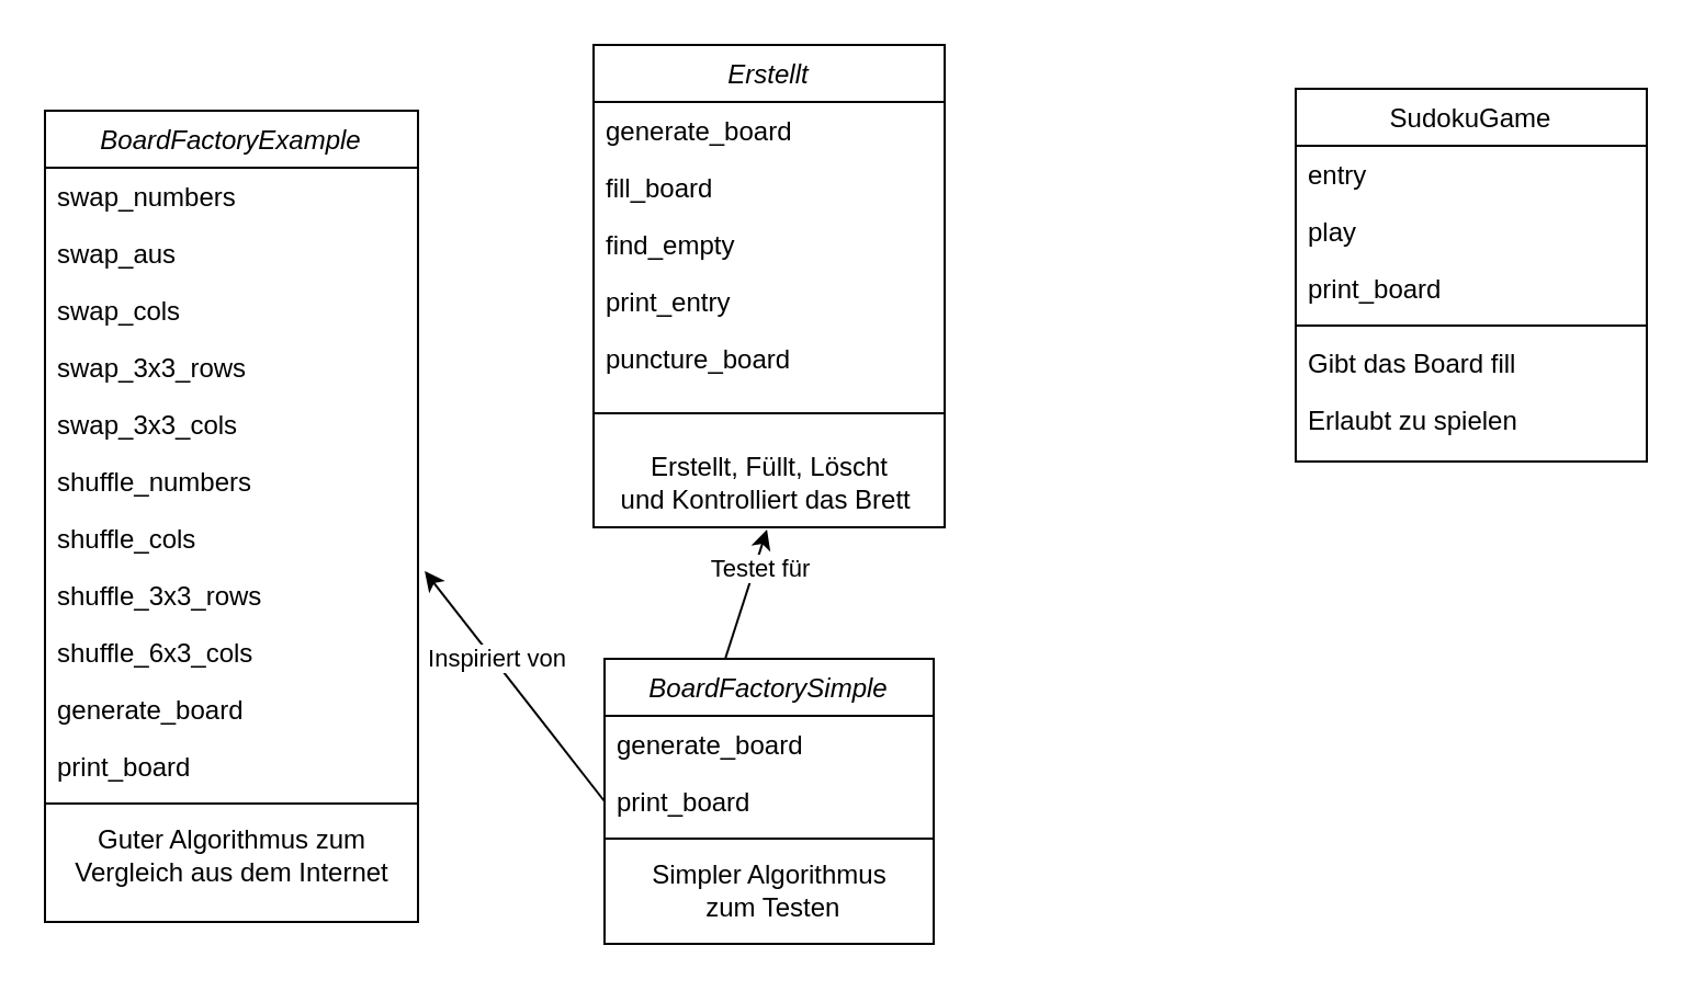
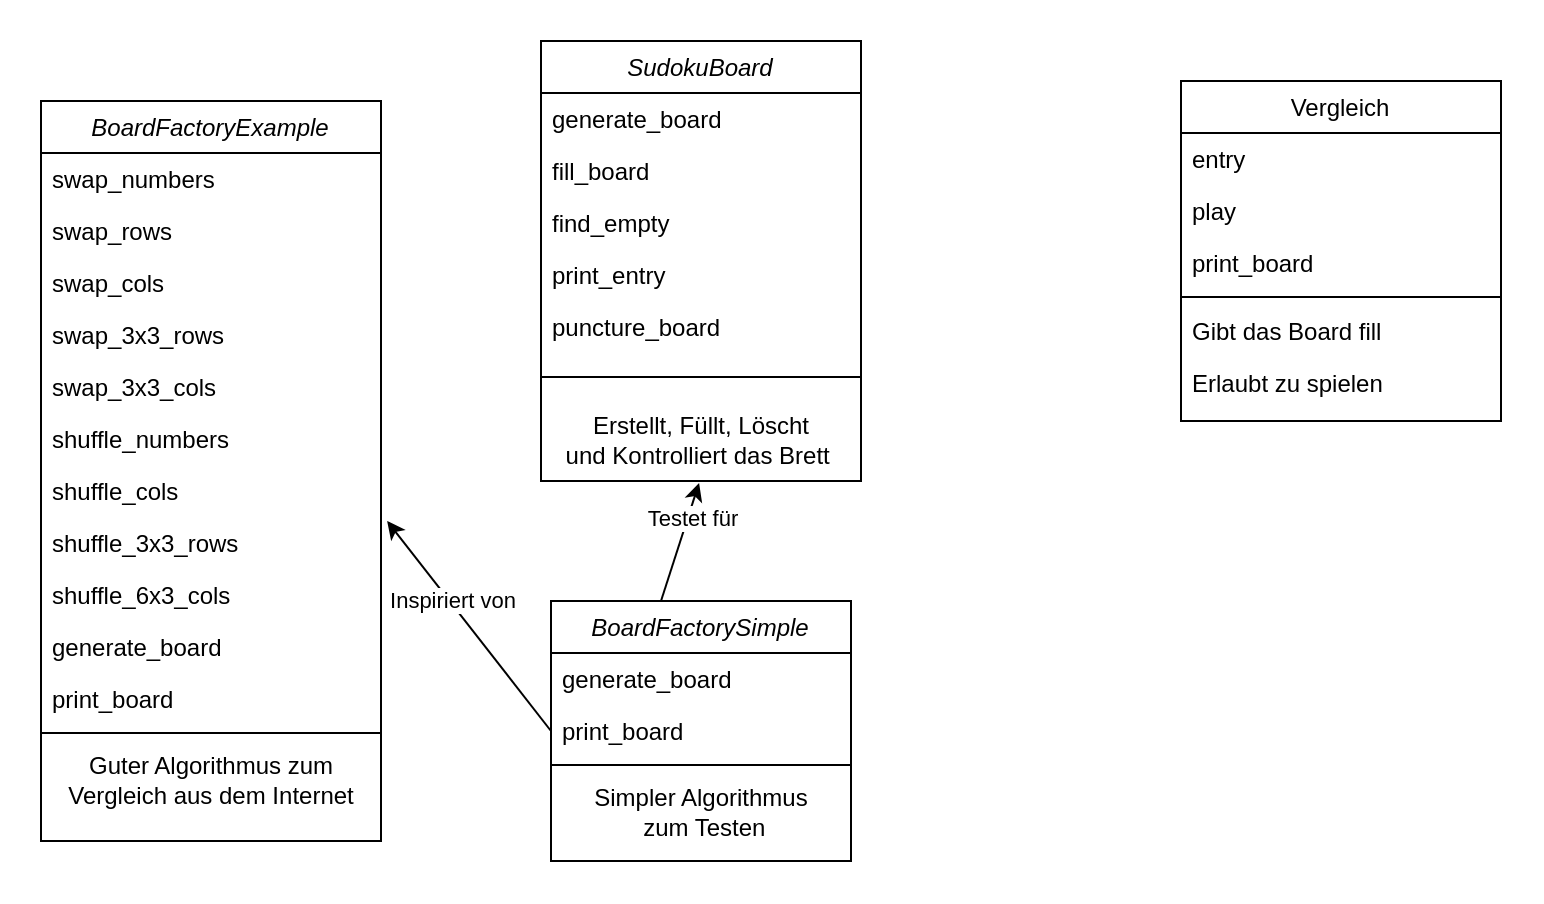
  <mxCell id="0" />
  <mxCell id="1" parent="0" />
- <mxCell id="2" value="Erstellt" style="swimlane;fontStyle=2;align=center;verticalAlign=top;childLayout=stackLayout;horizontal=1;startSize=26;horizontalStack=0;resizeParent=1;resizeLast=0;collapsible=1;marginBottom=0;rounded=0;shadow=0;strokeWidth=1;" parent="1" vertex="1"><mxGeometry x="270" y="20" width="160" height="220" as="geometry"><mxRectangle x="230" y="140" width="160" height="26" as="alternateBounds" /></mxGeometry></mxCell>
+ <mxCell id="2" value="SudokuBoard" style="swimlane;fontStyle=2;align=center;verticalAlign=top;childLayout=stackLayout;horizontal=1;startSize=26;horizontalStack=0;resizeParent=1;resizeLast=0;collapsible=1;marginBottom=0;rounded=0;shadow=0;strokeWidth=1;" parent="1" vertex="1"><mxGeometry x="270" y="20" width="160" height="220" as="geometry"><mxRectangle x="230" y="140" width="160" height="26" as="alternateBounds" /></mxGeometry></mxCell>
  <mxCell id="3" value="generate_board" style="text;align=left;verticalAlign=top;spacingLeft=4;spacingRight=4;overflow=hidden;rotatable=0;points=[[0,0.5],[1,0.5]];portConstraint=eastwest;" parent="2" vertex="1"><mxGeometry y="26" width="160" height="26" as="geometry" /></mxCell>
  <mxCell id="4" value="fill_board" style="text;align=left;verticalAlign=top;spacingLeft=4;spacingRight=4;overflow=hidden;rotatable=0;points=[[0,0.5],[1,0.5]];portConstraint=eastwest;rounded=0;shadow=0;html=0;" parent="2" vertex="1"><mxGeometry y="52" width="160" height="26" as="geometry" /></mxCell>
  <mxCell id="5" value="find_empty" style="text;align=left;verticalAlign=top;spacingLeft=4;spacingRight=4;overflow=hidden;rotatable=0;points=[[0,0.5],[1,0.5]];portConstraint=eastwest;rounded=0;shadow=0;html=0;" parent="2" vertex="1"><mxGeometry y="78" width="160" height="26" as="geometry" /></mxCell>
  <mxCell id="6" value="print_entry" style="text;align=left;verticalAlign=top;spacingLeft=4;spacingRight=4;overflow=hidden;rotatable=0;points=[[0,0.5],[1,0.5]];portConstraint=eastwest;rounded=0;shadow=0;html=0;" vertex="1" parent="2"><mxGeometry y="104" width="160" height="26" as="geometry" /></mxCell>
  <mxCell id="7" value="puncture_board" style="text;align=left;verticalAlign=top;spacingLeft=4;spacingRight=4;overflow=hidden;rotatable=0;points=[[0,0.5],[1,0.5]];portConstraint=eastwest;rounded=0;shadow=0;html=0;" vertex="1" parent="2"><mxGeometry y="130" width="160" height="26" as="geometry" /></mxCell>
  <mxCell id="8" value="" style="line;html=1;strokeWidth=1;align=left;verticalAlign=middle;spacingTop=-1;spacingLeft=3;spacingRight=3;rotatable=0;labelPosition=right;points=[];portConstraint=eastwest;" parent="2" vertex="1"><mxGeometry y="156" width="160" height="24" as="geometry" /></mxCell>
  <mxCell id="9" value="Erstellt, Füllt, Löscht&lt;br&gt;und Kontrolliert das Brett&amp;nbsp;" style="text;html=1;align=center;verticalAlign=middle;resizable=0;points=[];autosize=1;strokeColor=none;fillColor=none;" vertex="1" parent="2"><mxGeometry y="180" width="160" height="40" as="geometry" /></mxCell>
- <mxCell id="10" value="SudokuGame" style="swimlane;fontStyle=0;align=center;verticalAlign=top;childLayout=stackLayout;horizontal=1;startSize=26;horizontalStack=0;resizeParent=1;resizeLast=0;collapsible=1;marginBottom=0;rounded=0;shadow=0;strokeWidth=1;" parent="1" vertex="1"><mxGeometry x="590" y="40" width="160" height="170" as="geometry"><mxRectangle x="550" y="140" width="160" height="26" as="alternateBounds" /></mxGeometry></mxCell>
+ <mxCell id="10" value="Vergleich" style="swimlane;fontStyle=0;align=center;verticalAlign=top;childLayout=stackLayout;horizontal=1;startSize=26;horizontalStack=0;resizeParent=1;resizeLast=0;collapsible=1;marginBottom=0;rounded=0;shadow=0;strokeWidth=1;" parent="1" vertex="1"><mxGeometry x="590" y="40" width="160" height="170" as="geometry"><mxRectangle x="550" y="140" width="160" height="26" as="alternateBounds" /></mxGeometry></mxCell>
  <mxCell id="11" value="entry" style="text;align=left;verticalAlign=top;spacingLeft=4;spacingRight=4;overflow=hidden;rotatable=0;points=[[0,0.5],[1,0.5]];portConstraint=eastwest;" parent="10" vertex="1"><mxGeometry y="26" width="160" height="26" as="geometry" /></mxCell>
  <mxCell id="12" value="play" style="text;align=left;verticalAlign=top;spacingLeft=4;spacingRight=4;overflow=hidden;rotatable=0;points=[[0,0.5],[1,0.5]];portConstraint=eastwest;rounded=0;shadow=0;html=0;" parent="10" vertex="1"><mxGeometry y="52" width="160" height="26" as="geometry" /></mxCell>
  <mxCell id="13" value="print_board" style="text;align=left;verticalAlign=top;spacingLeft=4;spacingRight=4;overflow=hidden;rotatable=0;points=[[0,0.5],[1,0.5]];portConstraint=eastwest;rounded=0;shadow=0;html=0;" parent="10" vertex="1"><mxGeometry y="78" width="160" height="26" as="geometry" /></mxCell>
  <mxCell id="14" value="" style="line;html=1;strokeWidth=1;align=left;verticalAlign=middle;spacingTop=-1;spacingLeft=3;spacingRight=3;rotatable=0;labelPosition=right;points=[];portConstraint=eastwest;" parent="10" vertex="1"><mxGeometry y="104" width="160" height="8" as="geometry" /></mxCell>
  <mxCell id="15" value="Gibt das Board fill" style="text;align=left;verticalAlign=top;spacingLeft=4;spacingRight=4;overflow=hidden;rotatable=0;points=[[0,0.5],[1,0.5]];portConstraint=eastwest;" parent="10" vertex="1"><mxGeometry y="112" width="160" height="26" as="geometry" /></mxCell>
  <mxCell id="16" value="Erlaubt zu spielen" style="text;align=left;verticalAlign=top;spacingLeft=4;spacingRight=4;overflow=hidden;rotatable=0;points=[[0,0.5],[1,0.5]];portConstraint=eastwest;" parent="10" vertex="1"><mxGeometry y="138" width="160" height="26" as="geometry" /></mxCell>
  <mxCell id="17" value="BoardFactoryExample" style="swimlane;fontStyle=2;align=center;verticalAlign=top;childLayout=stackLayout;horizontal=1;startSize=26;horizontalStack=0;resizeParent=1;resizeLast=0;collapsible=1;marginBottom=0;rounded=0;shadow=0;strokeWidth=1;" vertex="1" parent="1"><mxGeometry x="20" y="50" width="170" height="370" as="geometry"><mxRectangle x="230" y="140" width="160" height="26" as="alternateBounds" /></mxGeometry></mxCell>
  <mxCell id="18" value="swap_numbers" style="text;align=left;verticalAlign=top;spacingLeft=4;spacingRight=4;overflow=hidden;rotatable=0;points=[[0,0.5],[1,0.5]];portConstraint=eastwest;" vertex="1" parent="17"><mxGeometry y="26" width="170" height="26" as="geometry" /></mxCell>
- <mxCell id="19" value="swap_aus" style="text;align=left;verticalAlign=top;spacingLeft=4;spacingRight=4;overflow=hidden;rotatable=0;points=[[0,0.5],[1,0.5]];portConstraint=eastwest;rounded=0;shadow=0;html=0;" vertex="1" parent="17"><mxGeometry y="52" width="170" height="26" as="geometry" /></mxCell>
+ <mxCell id="19" value="swap_rows" style="text;align=left;verticalAlign=top;spacingLeft=4;spacingRight=4;overflow=hidden;rotatable=0;points=[[0,0.5],[1,0.5]];portConstraint=eastwest;rounded=0;shadow=0;html=0;" vertex="1" parent="17"><mxGeometry y="52" width="170" height="26" as="geometry" /></mxCell>
  <mxCell id="20" value="swap_cols" style="text;align=left;verticalAlign=top;spacingLeft=4;spacingRight=4;overflow=hidden;rotatable=0;points=[[0,0.5],[1,0.5]];portConstraint=eastwest;rounded=0;shadow=0;html=0;" vertex="1" parent="17"><mxGeometry y="78" width="170" height="26" as="geometry" /></mxCell>
  <mxCell id="21" value="swap_3x3_rows" style="text;align=left;verticalAlign=top;spacingLeft=4;spacingRight=4;overflow=hidden;rotatable=0;points=[[0,0.5],[1,0.5]];portConstraint=eastwest;rounded=0;shadow=0;html=0;" vertex="1" parent="17"><mxGeometry y="104" width="170" height="26" as="geometry" /></mxCell>
  <mxCell id="22" value="swap_3x3_cols" style="text;align=left;verticalAlign=top;spacingLeft=4;spacingRight=4;overflow=hidden;rotatable=0;points=[[0,0.5],[1,0.5]];portConstraint=eastwest;rounded=0;shadow=0;html=0;" vertex="1" parent="17"><mxGeometry y="130" width="170" height="26" as="geometry" /></mxCell>
  <mxCell id="23" value="shuffle_numbers" style="text;align=left;verticalAlign=top;spacingLeft=4;spacingRight=4;overflow=hidden;rotatable=0;points=[[0,0.5],[1,0.5]];portConstraint=eastwest;rounded=0;shadow=0;html=0;" vertex="1" parent="17"><mxGeometry y="156" width="170" height="26" as="geometry" /></mxCell>
  <mxCell id="24" value="shuffle_cols" style="text;align=left;verticalAlign=top;spacingLeft=4;spacingRight=4;overflow=hidden;rotatable=0;points=[[0,0.5],[1,0.5]];portConstraint=eastwest;rounded=0;shadow=0;html=0;" vertex="1" parent="17"><mxGeometry y="182" width="170" height="26" as="geometry" /></mxCell>
  <mxCell id="25" value="shuffle_3x3_rows" style="text;align=left;verticalAlign=top;spacingLeft=4;spacingRight=4;overflow=hidden;rotatable=0;points=[[0,0.5],[1,0.5]];portConstraint=eastwest;rounded=0;shadow=0;html=0;" vertex="1" parent="17"><mxGeometry y="208" width="170" height="26" as="geometry" /></mxCell>
  <mxCell id="26" value="shuffle_6x3_cols" style="text;align=left;verticalAlign=top;spacingLeft=4;spacingRight=4;overflow=hidden;rotatable=0;points=[[0,0.5],[1,0.5]];portConstraint=eastwest;rounded=0;shadow=0;html=0;" vertex="1" parent="17"><mxGeometry y="234" width="170" height="26" as="geometry" /></mxCell>
  <mxCell id="27" value="generate_board" style="text;align=left;verticalAlign=top;spacingLeft=4;spacingRight=4;overflow=hidden;rotatable=0;points=[[0,0.5],[1,0.5]];portConstraint=eastwest;rounded=0;shadow=0;html=0;" vertex="1" parent="17"><mxGeometry y="260" width="170" height="26" as="geometry" /></mxCell>
  <mxCell id="28" value="print_board" style="text;align=left;verticalAlign=top;spacingLeft=4;spacingRight=4;overflow=hidden;rotatable=0;points=[[0,0.5],[1,0.5]];portConstraint=eastwest;rounded=0;shadow=0;html=0;" vertex="1" parent="17"><mxGeometry y="286" width="170" height="26" as="geometry" /></mxCell>
  <mxCell id="29" value="" style="line;html=1;strokeWidth=1;align=left;verticalAlign=middle;spacingTop=-1;spacingLeft=3;spacingRight=3;rotatable=0;labelPosition=right;points=[];portConstraint=eastwest;" vertex="1" parent="17"><mxGeometry y="312" width="170" height="8" as="geometry" /></mxCell>
  <mxCell id="30" value="Guter Algorithmus zum &lt;br&gt;Vergleich aus dem Internet" style="text;html=1;align=center;verticalAlign=middle;resizable=0;points=[];autosize=1;strokeColor=none;fillColor=none;" vertex="1" parent="17"><mxGeometry y="320" width="170" height="40" as="geometry" /></mxCell>
  <mxCell id="31" value="BoardFactorySimple" style="swimlane;fontStyle=2;align=center;verticalAlign=top;childLayout=stackLayout;horizontal=1;startSize=26;horizontalStack=0;resizeParent=1;resizeLast=0;collapsible=1;marginBottom=0;rounded=0;shadow=0;strokeWidth=1;" vertex="1" parent="1"><mxGeometry x="275" y="300" width="150" height="130" as="geometry"><mxRectangle x="230" y="140" width="160" height="26" as="alternateBounds" /></mxGeometry></mxCell>
  <mxCell id="32" value="generate_board" style="text;align=left;verticalAlign=top;spacingLeft=4;spacingRight=4;overflow=hidden;rotatable=0;points=[[0,0.5],[1,0.5]];portConstraint=eastwest;rounded=0;shadow=0;html=0;" vertex="1" parent="31"><mxGeometry y="26" width="150" height="26" as="geometry" /></mxCell>
  <mxCell id="33" value="print_board" style="text;align=left;verticalAlign=top;spacingLeft=4;spacingRight=4;overflow=hidden;rotatable=0;points=[[0,0.5],[1,0.5]];portConstraint=eastwest;rounded=0;shadow=0;html=0;" vertex="1" parent="31"><mxGeometry y="52" width="150" height="26" as="geometry" /></mxCell>
  <mxCell id="34" value="" style="line;html=1;strokeWidth=1;align=left;verticalAlign=middle;spacingTop=-1;spacingLeft=3;spacingRight=3;rotatable=0;labelPosition=right;points=[];portConstraint=eastwest;" vertex="1" parent="31"><mxGeometry y="78" width="150" height="8" as="geometry" /></mxCell>
  <mxCell id="35" value="Simpler Algorithmus&lt;br&gt;&amp;nbsp;zum Testen" style="text;html=1;align=center;verticalAlign=middle;resizable=0;points=[];autosize=1;strokeColor=none;fillColor=none;" vertex="1" parent="31"><mxGeometry y="86" width="150" height="40" as="geometry" /></mxCell>
  <mxCell id="36" value="" style="endArrow=classic;html=1;rounded=0;entryX=1.018;entryY=0.077;entryDx=0;entryDy=0;entryPerimeter=0;exitX=0;exitY=0.5;exitDx=0;exitDy=0;" edge="1" parent="1" source="33" target="25"><mxGeometry width="50" height="50" relative="1" as="geometry"><mxPoint x="210" y="380" as="sourcePoint" /><mxPoint x="260" y="330" as="targetPoint" /></mxGeometry></mxCell>
  <mxCell id="37" value="Inspiriert von" style="edgeLabel;html=1;align=center;verticalAlign=middle;resizable=0;points=[];" vertex="1" connectable="0" parent="36"><mxGeometry x="0.224" y="-1" relative="1" as="geometry"><mxPoint as="offset" /></mxGeometry></mxCell>
  <mxCell id="38" value="" style="endArrow=classic;html=1;rounded=0;entryX=0.494;entryY=1.025;entryDx=0;entryDy=0;entryPerimeter=0;" edge="1" parent="1" target="9"><mxGeometry width="50" height="50" relative="1" as="geometry"><mxPoint x="330" y="300" as="sourcePoint" /><mxPoint x="380" y="250" as="targetPoint" /><Array as="points" /></mxGeometry></mxCell>
  <mxCell id="39" value="Testet für" style="edgeLabel;html=1;align=center;verticalAlign=middle;resizable=0;points=[];" vertex="1" connectable="0" parent="38"><mxGeometry x="0.407" y="-2" relative="1" as="geometry"><mxPoint as="offset" /></mxGeometry></mxCell>
